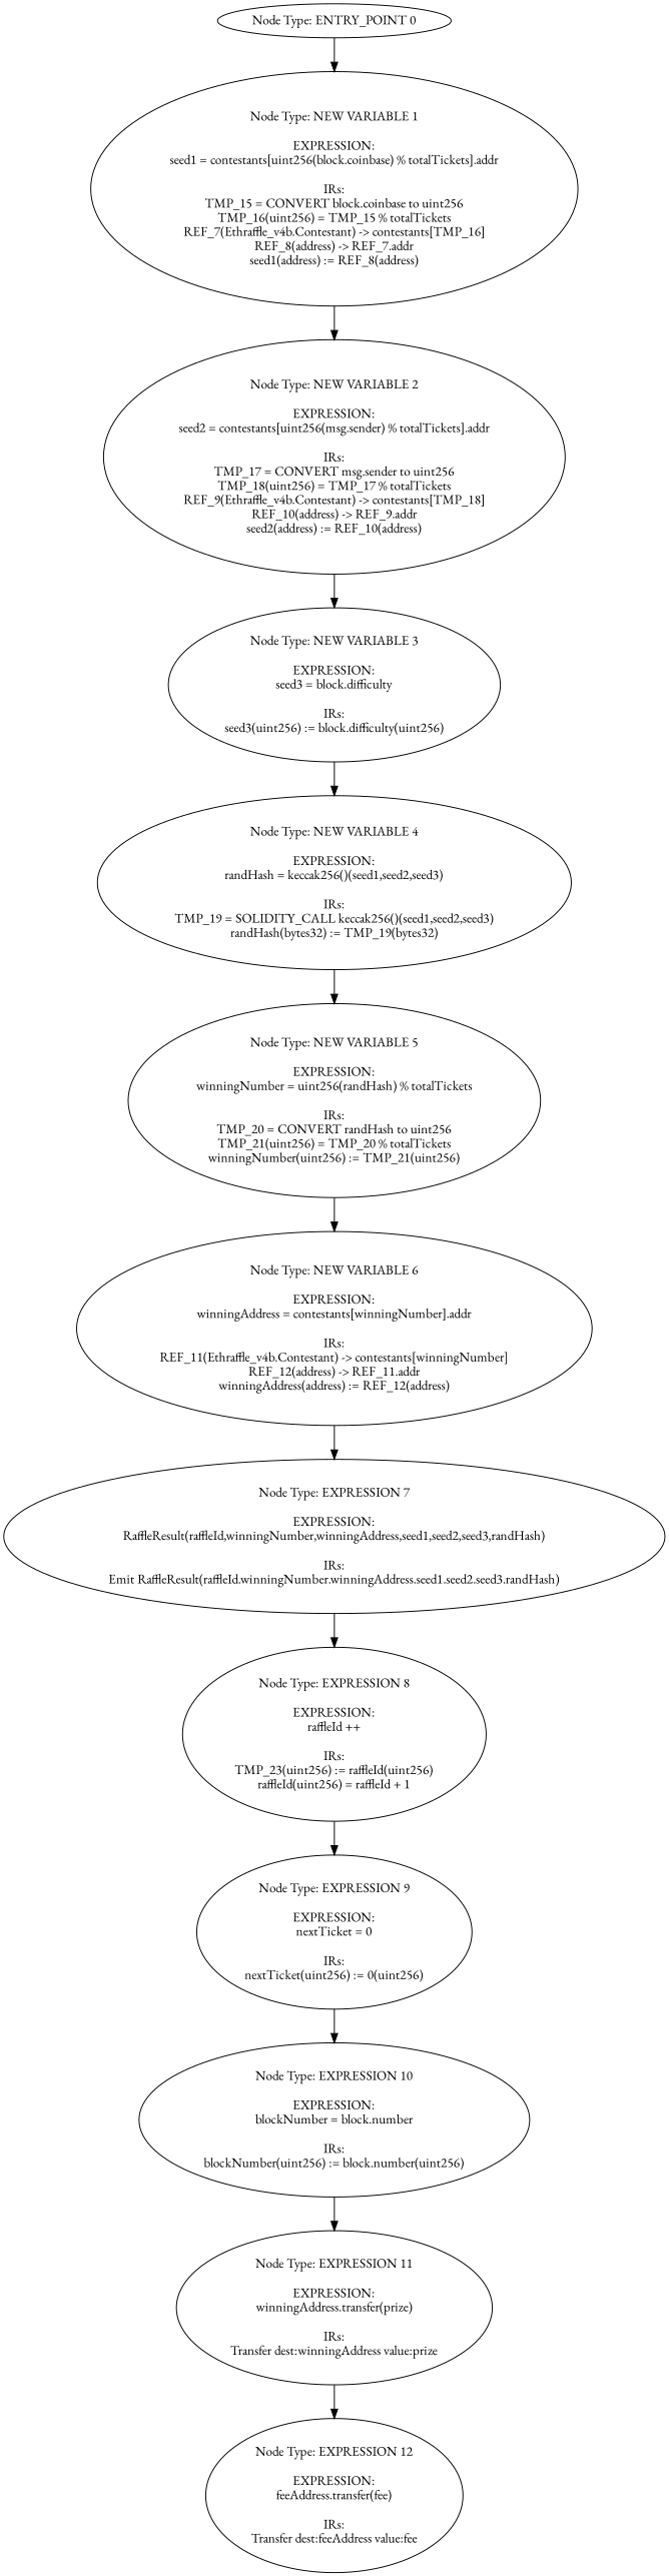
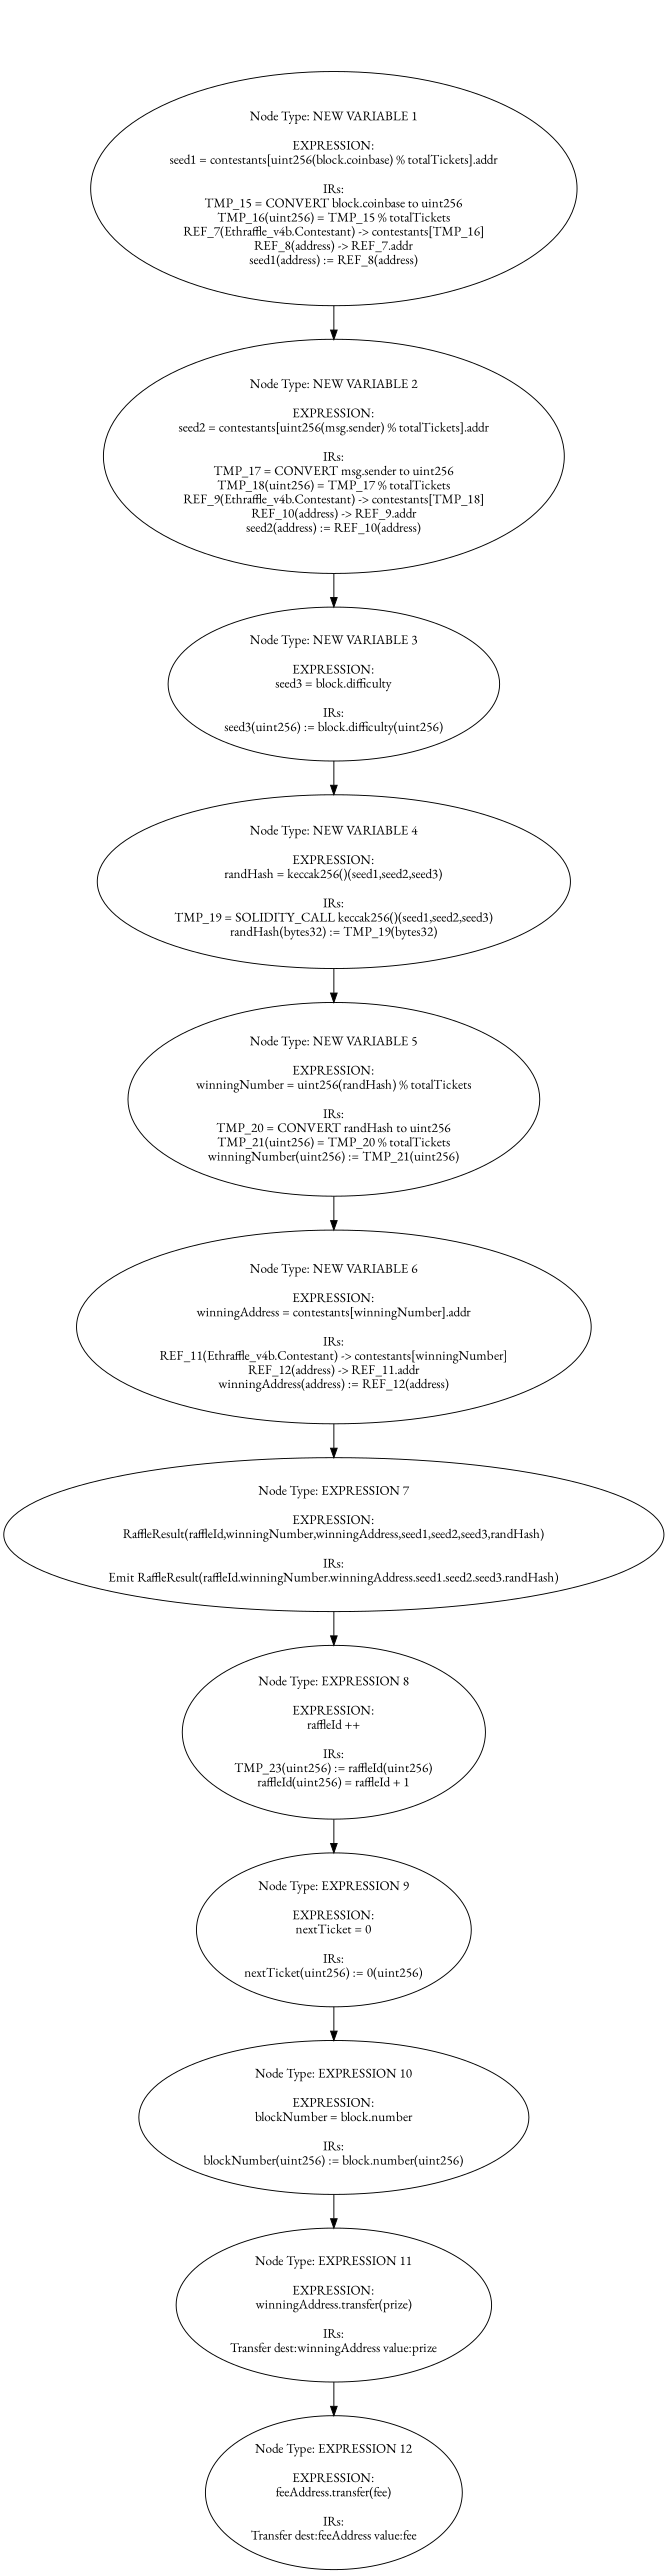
  digraph {
    fontname="EB Garamond"
    node [fontname="EB Garamond"]
    edge [fontname="EB Garamond"]
-   n1 [label="Node Type: ENTRY_POINT 0\n"]
    n2 [label="Node Type: NEW VARIABLE 1\n\nEXPRESSION:\nseed1 = contestants[uint256(block.coinbase) % totalTickets].addr\n\nIRs:\nTMP_15 = CONVERT block.coinbase to uint256\nTMP_16(uint256) = TMP_15 % totalTickets\nREF_7(Ethraffle_v4b.Contestant) -> contestants[TMP_16]\nREF_8(address) -> REF_7.addr\nseed1(address) := REF_8(address)"]
    n3 [label="Node Type: NEW VARIABLE 2\n\nEXPRESSION:\nseed2 = contestants[uint256(msg.sender) % totalTickets].addr\n\nIRs:\nTMP_17 = CONVERT msg.sender to uint256\nTMP_18(uint256) = TMP_17 % totalTickets\nREF_9(Ethraffle_v4b.Contestant) -> contestants[TMP_18]\nREF_10(address) -> REF_9.addr\nseed2(address) := REF_10(address)"]
    n4 [label="Node Type: NEW VARIABLE 3\n\nEXPRESSION:\nseed3 = block.difficulty\n\nIRs:\nseed3(uint256) := block.difficulty(uint256)"]
    n5 [label="Node Type: NEW VARIABLE 4\n\nEXPRESSION:\nrandHash = keccak256()(seed1,seed2,seed3)\n\nIRs:\nTMP_19 = SOLIDITY_CALL keccak256()(seed1,seed2,seed3)\nrandHash(bytes32) := TMP_19(bytes32)"]
    n6 [label="Node Type: NEW VARIABLE 5\n\nEXPRESSION:\nwinningNumber = uint256(randHash) % totalTickets\n\nIRs:\nTMP_20 = CONVERT randHash to uint256\nTMP_21(uint256) = TMP_20 % totalTickets\nwinningNumber(uint256) := TMP_21(uint256)"]
    n7 [label="Node Type: NEW VARIABLE 6\n\nEXPRESSION:\nwinningAddress = contestants[winningNumber].addr\n\nIRs:\nREF_11(Ethraffle_v4b.Contestant) -> contestants[winningNumber]\nREF_12(address) -> REF_11.addr\nwinningAddress(address) := REF_12(address)"]
    n8 [label="Node Type: EXPRESSION 7\n\nEXPRESSION:\nRaffleResult(raffleId,winningNumber,winningAddress,seed1,seed2,seed3,randHash)\n\nIRs:\nEmit RaffleResult(raffleId.winningNumber.winningAddress.seed1.seed2.seed3.randHash)"]
    n9 [label="Node Type: EXPRESSION 8\n\nEXPRESSION:\nraffleId ++\n\nIRs:\nTMP_23(uint256) := raffleId(uint256)\nraffleId(uint256) = raffleId + 1"]
    n10 [label="Node Type: EXPRESSION 9\n\nEXPRESSION:\nnextTicket = 0\n\nIRs:\nnextTicket(uint256) := 0(uint256)"]
    n11 [label="Node Type: EXPRESSION 10\n\nEXPRESSION:\nblockNumber = block.number\n\nIRs:\nblockNumber(uint256) := block.number(uint256)"]
    n12 [label="Node Type: EXPRESSION 11\n\nEXPRESSION:\nwinningAddress.transfer(prize)\n\nIRs:\nTransfer dest:winningAddress value:prize"]
    n13 [label="Node Type: EXPRESSION 12\n\nEXPRESSION:\nfeeAddress.transfer(fee)\n\nIRs:\nTransfer dest:feeAddress value:fee"]
-   n1 -> n2
    n2 -> n3
    n3 -> n4
    n4 -> n5
    n5 -> n6
    n6 -> n7
    n7 -> n8
    n8 -> n9
    n9 -> n10
    n10 -> n11
    n11 -> n12
    n12 -> n13
  }
